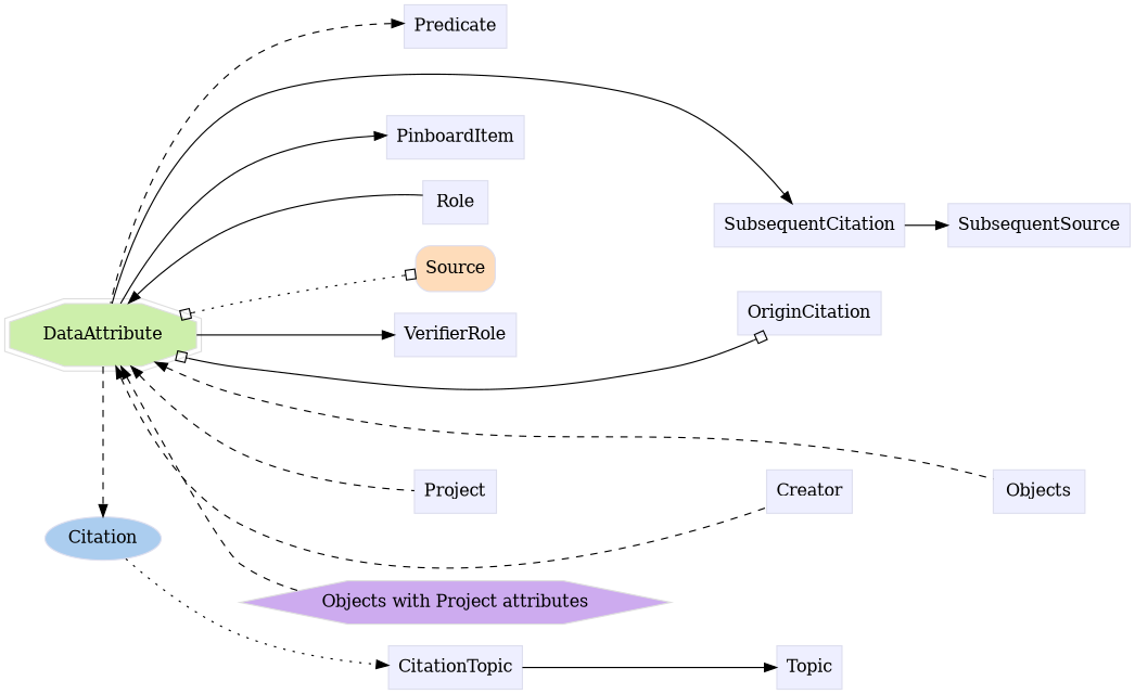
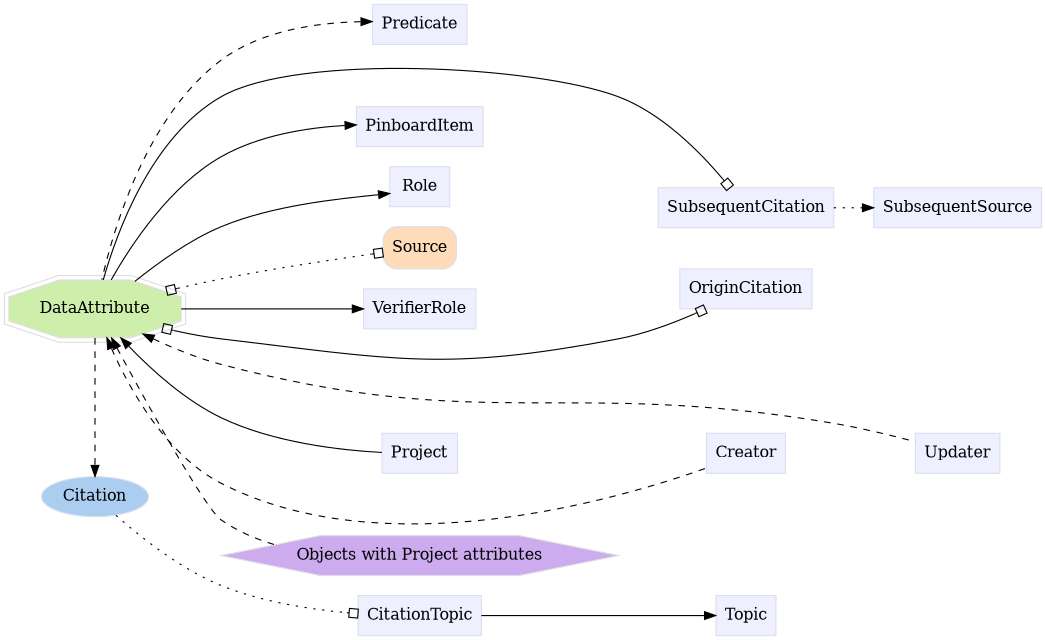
  digraph {
    rankdir=LR
    node [color="#dddeee" fillcolor="#eeefff" group=supporting shape=box style=filled]
    edge [style=dashed]
    n1 [color="#dedede" fillcolor="#cdefab" group=target height=0.61111 label=DataAttribute shape=doubleoctagon width=1.9628]
    n2 [fillcolor="#abcdef" group=annotator height=0.5 label=Citation shape=oval width=1.1279]
    n3 [fillcolor="#fedcba" group=core height=0.51389 label=Source shape=Mrecord width=0.75]
    n4 [height=0.5 label=CitationTopic width=1.2639]
    n5 [height=0.5 label=PinboardItem width=1.2535]
    n6 [height=0.5 label=Role width=0.75]
    n7 [height=0.5 label=SubsequentCitation width=1.691]
    n8 [height=0.5 label=SubsequentSource width=1.6076]
    n9 [height=0.5 label=Topic width=0.75]
    n10 [height=0.5 label=VerifierRole width=1.1493]
    n11 [height=0.5 label=Creator width=0.78472]
    n12 [height=0.5 label=Predicate width=0.92014]
    n13 [height=0.5 label=Project width=0.75347]
-   n14 [height=0.5 label=Objects width=0.82639]
+   n14 [height=0.5 label=Updater width=0.82639]
    n15 [height=0.5 label=OriginCitation width=1.316]
    n16 [color="#dedede" fillcolor="#cdabef" group=polymorphic height=0.5 label="Objects with Project attributes" shape=hexagon width=3.6827]
    subgraph sub_1 {
      rank=min
      n1
      n2
    }
    subgraph sub_2 {
      n3
    }
    subgraph sub_3 {
      n4
      n5
      n6
      n7
      n8
      n9
      n10
      n11
      n12
      n13
      n14
      n15
    }
    n1 -> n2
    n1 -> n3 [arrowhead=obox arrowtail=obox dir=both style=dotted]
    n1 -> n5 [style=""]
-   n6 -> n1 [style=""]
-   n1 -> n7 [style=""]
+   n1 -> n6 [style=""]
+   n1 -> n7 [arrowhead=obox style=""]
    n1 -> n10 [style=""]
    n1 -> n11 [dir=back]
-   n1 -> n13 [dir=back]
+   n1 -> n13 [dir=back style=solid]
    n1 -> n14 [dir=back]
    n1 -> n15 [arrowhead=obox arrowtail=obox dir=both style=""]
    n1 -> n16 [dir=back]
-   n2 -> n4 [style=dotted]
+   n2 -> n4 [style=dotted arrowhead=obox]
    n3 -> n7 [style=invis]
    n3 -> n15 [style=invis]
    n4 -> n9 [style=solid]
-   n7 -> n8 [style=solid]
+   n7 -> n8 [style=dotted]
    n11 -> n14 [style=invis]
    n12 -> n1 [dir=back]
    n13 -> n11 [style=invis]
  }
